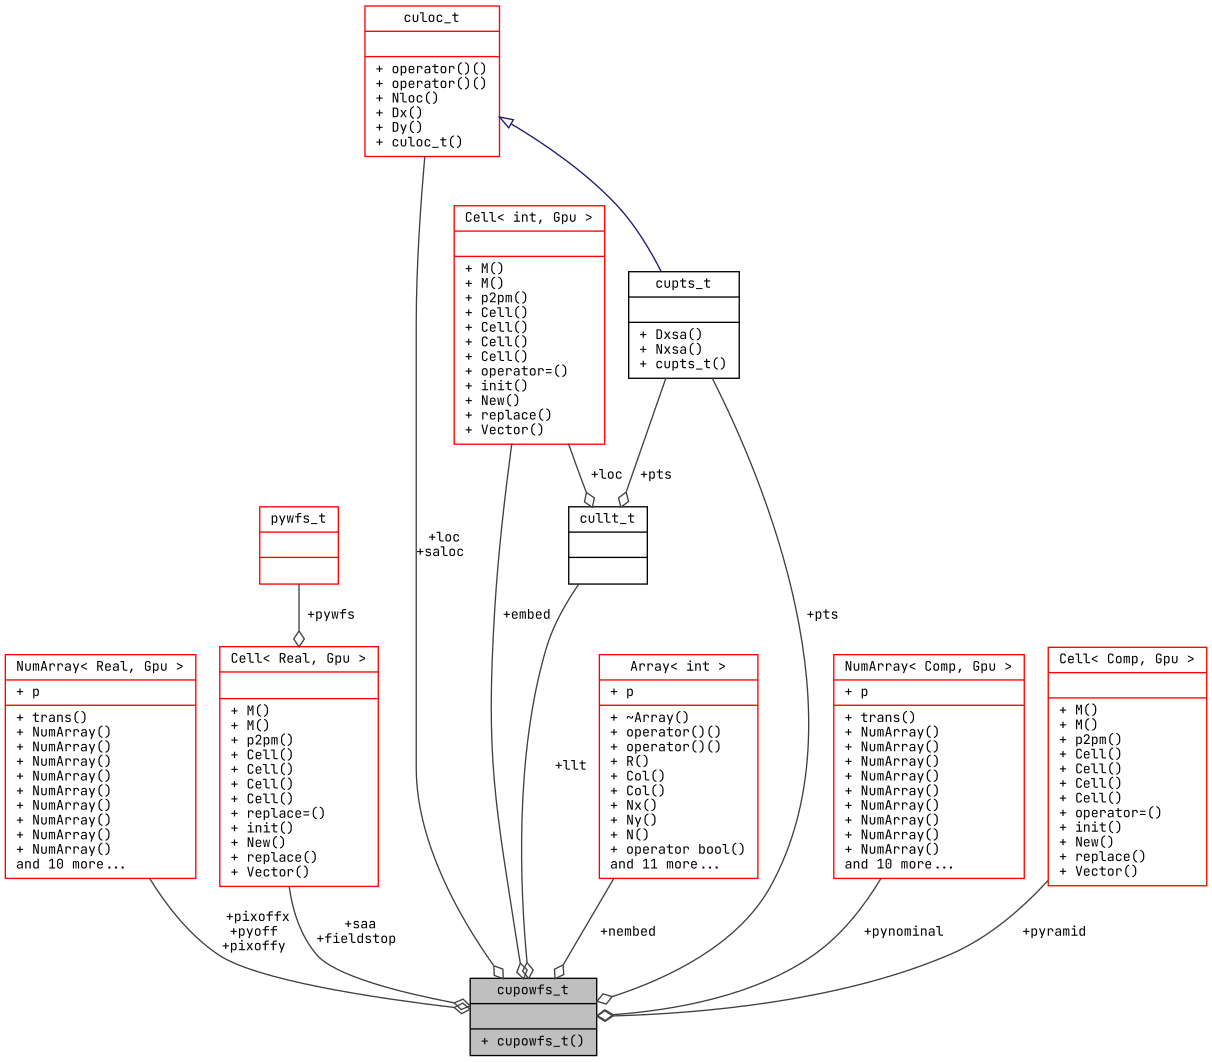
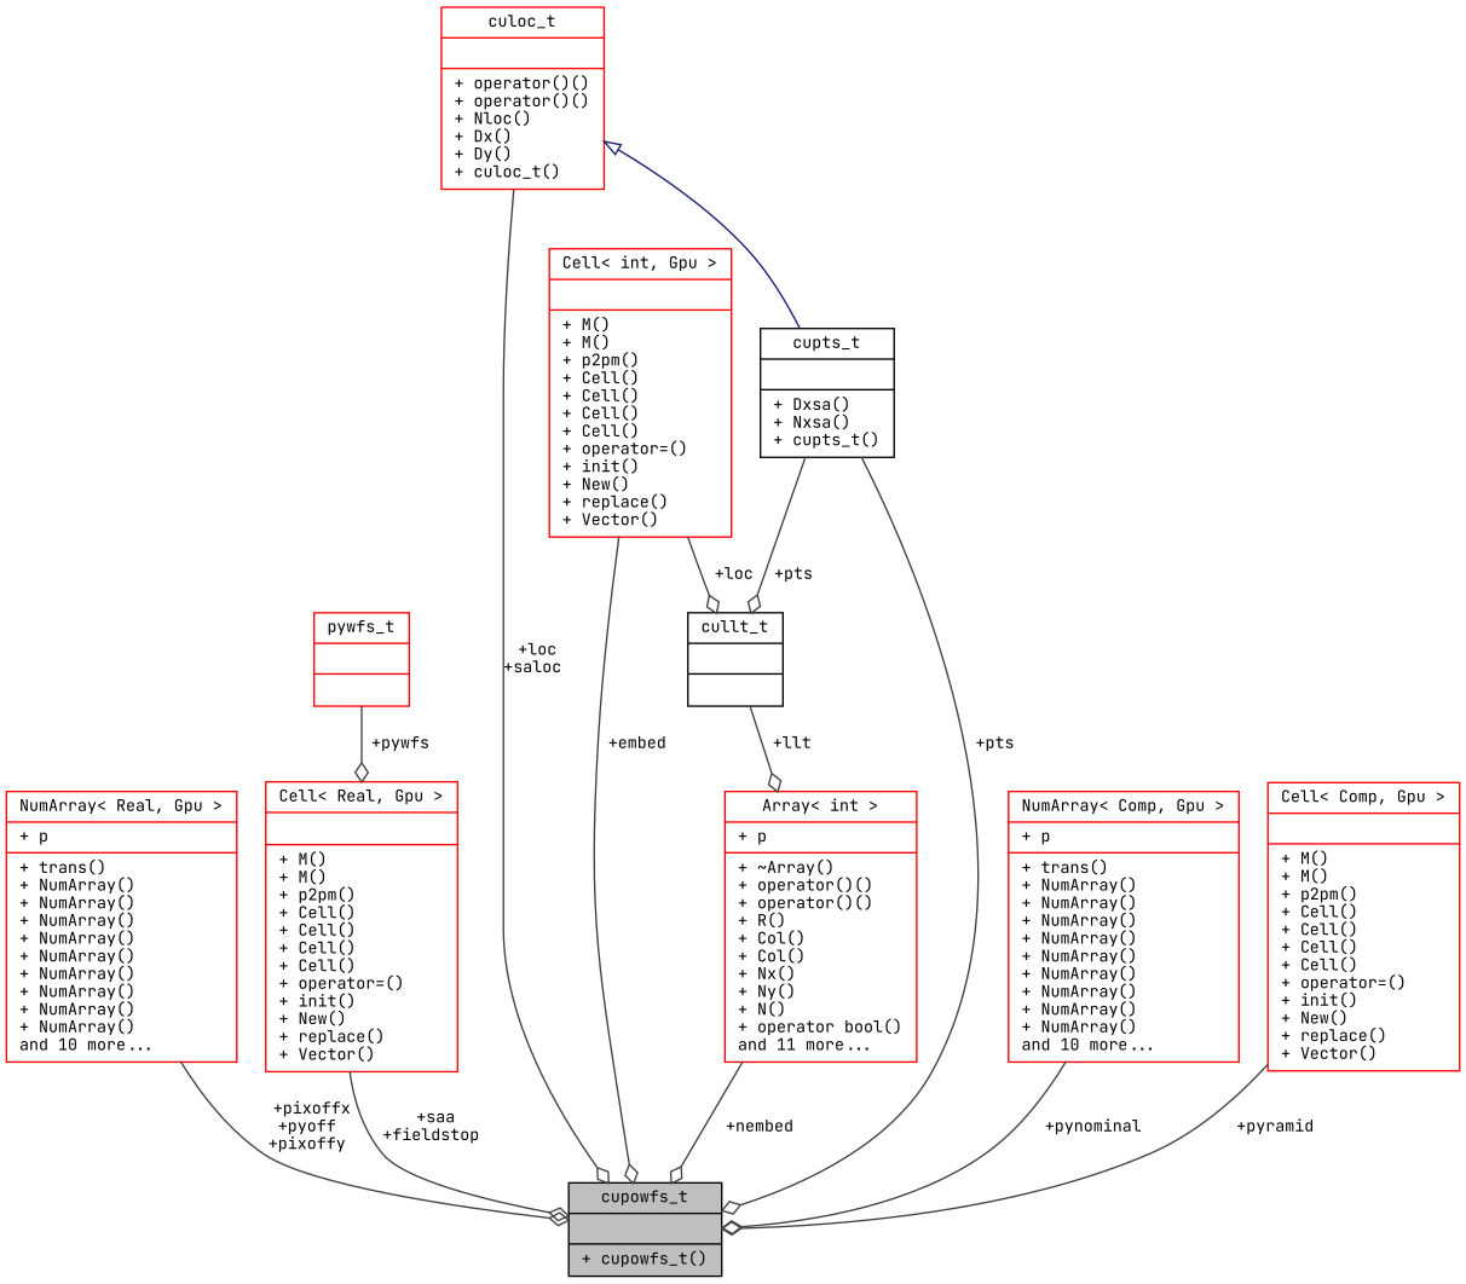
  digraph {
    fontname="JetBrains Mono"
    node [color=red fontname="JetBrains Mono" fontsize=10 shape=record]
    edge [arrowhead=odiamond color=grey25 fontname="JetBrains Mono" fontsize=10 labelfontname=Helvetica labelfontsize=10 style=solid]
    n1 [color=black fillcolor=grey75 fontcolor=black height=0.2 label="{cupowfs_t\n||+ cupowfs_t()\l}" style=filled width=0.4]
    n2 [height=0.2 label="{NumArray\< Real, Gpu \>\n|+ p\l|+ trans()\l+ NumArray()\l+ NumArray()\l+ NumArray()\l+ NumArray()\l+ NumArray()\l+ NumArray()\l+ NumArray()\l+ NumArray()\l+ NumArray()\land 10 more...\l}" width=0.4]
    n3 [height=0.2 label="{pywfs_t\n||}" width=0.4]
-   n4 [height=0.2 label="{Cell\< Real, Gpu \>\n||+ M()\l+ M()\l+ p2pm()\l+ Cell()\l+ Cell()\l+ Cell()\l+ Cell()\l+ replace=()\l+ init()\l+ New()\l+ replace()\l+ Vector()\l}" width=0.4]
+   n4 [height=0.2 label="{Cell\< Real, Gpu \>\n||+ M()\l+ M()\l+ p2pm()\l+ Cell()\l+ Cell()\l+ Cell()\l+ Cell()\l+ operator=()\l+ init()\l+ New()\l+ replace()\l+ Vector()\l}" width=0.4]
    n5 [height=0.2 label="{Array\< int \>\n|+ p\l|+ ~Array()\l+ operator()()\l+ operator()()\l+ R()\l+ Col()\l+ Col()\l+ Nx()\l+ Ny()\l+ N()\l+ operator bool()\land 11 more...\l}" width=0.4]
    n6 [height=0.2 label="{NumArray\< Comp, Gpu \>\n|+ p\l|+ trans()\l+ NumArray()\l+ NumArray()\l+ NumArray()\l+ NumArray()\l+ NumArray()\l+ NumArray()\l+ NumArray()\l+ NumArray()\l+ NumArray()\land 10 more...\l}" width=0.4]
    n7 [height=0.2 label="{Cell\< int, Gpu \>\n||+ M()\l+ M()\l+ p2pm()\l+ Cell()\l+ Cell()\l+ Cell()\l+ Cell()\l+ operator=()\l+ init()\l+ New()\l+ replace()\l+ Vector()\l}" width=0.4]
    n8 [color=black height=0.2 label="{cullt_t\n||}" width=0.4]
    n9 [color=black height=0.2 label="{cupts_t\n||+ Dxsa()\l+ Nxsa()\l+ cupts_t()\l}" width=0.4]
    n10 [height=0.2 label="{culoc_t\n||+ operator()()\l+ operator()()\l+ Nloc()\l+ Dx()\l+ Dy()\l+ culoc_t()\l}" width=0.4]
    n11 [height=0.2 label="{Cell\< Comp, Gpu \>\n||+ M()\l+ M()\l+ p2pm()\l+ Cell()\l+ Cell()\l+ Cell()\l+ Cell()\l+ operator=()\l+ init()\l+ New()\l+ replace()\l+ Vector()\l}" width=0.4]
    n2 -> n1 [label=" +pixoffx\n+pyoff\n+pixoffy"]
    n3 -> n4 [label=" +pywfs"]
    n4 -> n1 [label=" +saa\n+fieldstop"]
    n5 -> n1 [label=" +nembed"]
    n6 -> n1 [label=" +pynominal"]
    n7 -> n1 [label=" +embed"]
    n7 -> n8 [label=" +loc"]
-   n8 -> n1 [label=" +llt"]
+   n8 -> n5 [label=" +llt"]
    n9 -> n1 [label=" +pts"]
    n9 -> n8 [label=" +pts"]
    n10 -> n1 [label=" +loc\n+saloc"]
    n10 -> n9 [arrowtail=onormal color=midnightblue dir=back arrowhead=""]
    n11 -> n1 [label=" +pyramid"]
  }
